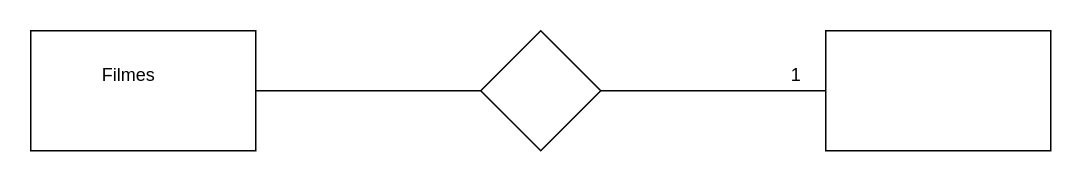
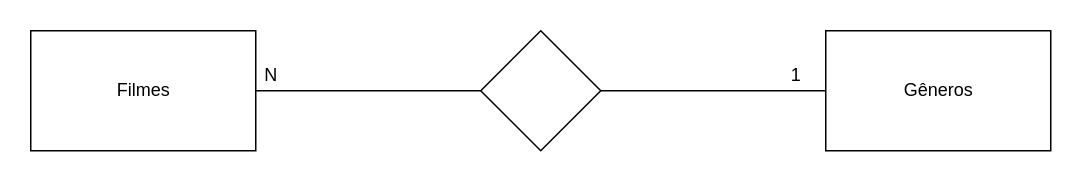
  <mxCell id="0" />
  <mxCell id="1" parent="0" />
  <mxCell id="2" style="edgeStyle=orthogonalEdgeStyle;rounded=0;orthogonalLoop=1;jettySize=auto;html=1;exitX=1;exitY=0.5;exitDx=0;exitDy=0;entryX=0;entryY=0.5;entryDx=0;entryDy=0;endArrow=none;endFill=0;" parent="1" source="3" target="6" edge="1"><mxGeometry relative="1" as="geometry" /></mxCell>
  <mxCell id="3" value="" style="rounded=0;whiteSpace=wrap;html=1;" parent="1" vertex="1"><mxGeometry x="20" y="20" width="150" height="80" as="geometry" /></mxCell>
  <mxCell id="4" value="" style="rounded=0;whiteSpace=wrap;html=1;" parent="1" vertex="1"><mxGeometry x="550" y="20" width="150" height="80" as="geometry" /></mxCell>
  <mxCell id="5" style="edgeStyle=orthogonalEdgeStyle;rounded=0;orthogonalLoop=1;jettySize=auto;html=1;exitX=1;exitY=0.5;exitDx=0;exitDy=0;entryX=0;entryY=0.5;entryDx=0;entryDy=0;endArrow=none;endFill=0;" parent="1" source="6" target="4" edge="1"><mxGeometry relative="1" as="geometry" /></mxCell>
  <mxCell id="6" value="" style="rhombus;whiteSpace=wrap;html=1;" parent="1" vertex="1"><mxGeometry x="320" y="20" width="80" height="80" as="geometry" /></mxCell>
- <mxCell id="7" value="Filmes" style="text;html=1;align=center;verticalAlign=middle;resizable=0;points=[];autosize=1;" parent="1" vertex="1"><mxGeometry x="60" y="40" width="50" height="20" as="geometry" /></mxCell>
+ <mxCell id="7" value="Filmes" style="text;html=1;align=center;verticalAlign=middle;resizable=0;points=[];autosize=1;" parent="1" vertex="1"><mxGeometry x="70" y="50" width="50" height="20" as="geometry" /></mxCell>
+ <mxCell id="8" value="Gêneros" style="text;html=1;align=center;verticalAlign=middle;resizable=0;points=[];autosize=1;" parent="1" vertex="1"><mxGeometry x="595" y="50" width="60" height="20" as="geometry" /></mxCell>
  <mxCell id="9" value="1" style="text;html=1;align=center;verticalAlign=middle;resizable=0;points=[];autosize=1;" parent="1" vertex="1"><mxGeometry x="520" y="40" width="20" height="20" as="geometry" /></mxCell>
+ <mxCell id="10" value="N" style="text;html=1;align=center;verticalAlign=middle;resizable=0;points=[];autosize=1;" parent="1" vertex="1"><mxGeometry x="170" y="40" width="20" height="20" as="geometry" /></mxCell>
